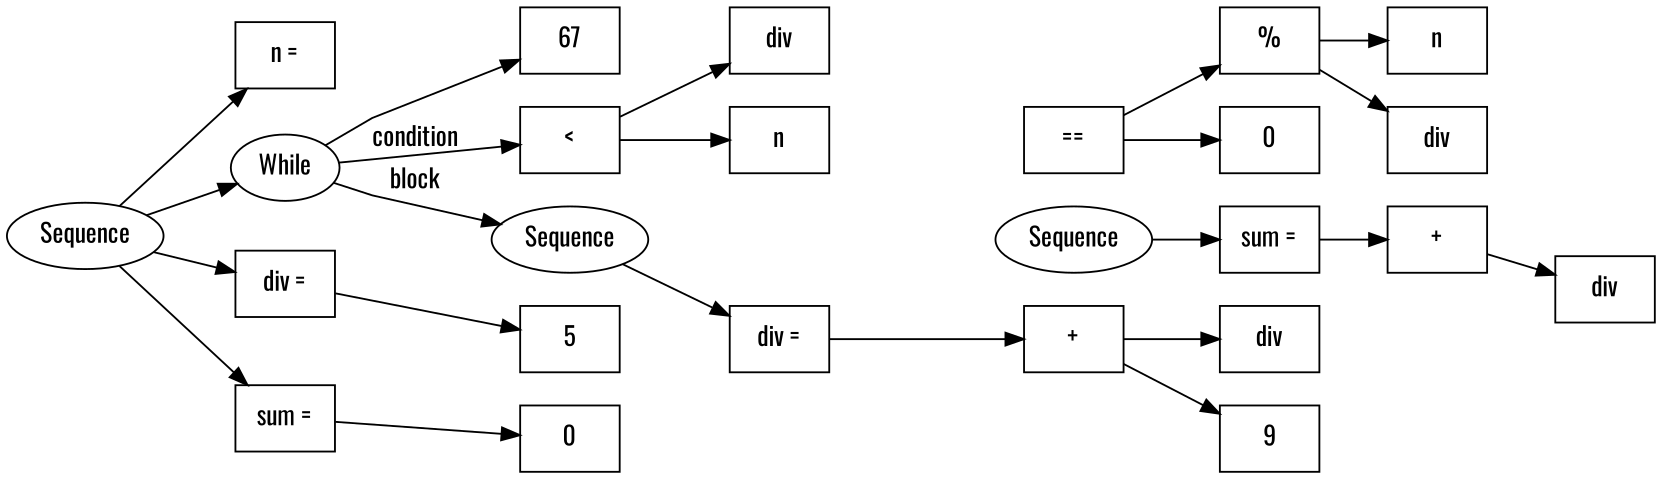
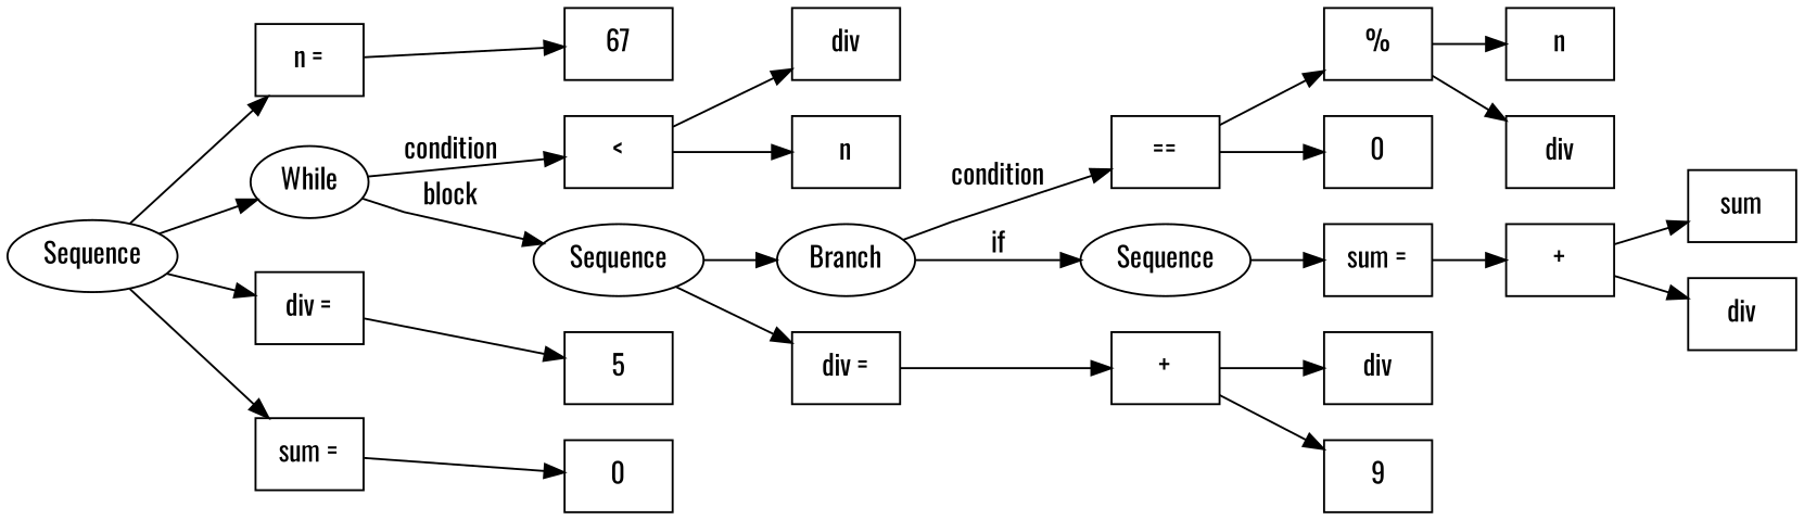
  digraph {
    fontname=Oswald
    rankdir=LR
    splines=polyline
    node [fontname=Oswald shape=box]
    edge [fontname=Oswald]
    n1 [label=Sequence shape=""]
    n2 [label="n ="]
    n3 [label="div ="]
    n4 [label="sum ="]
    n5 [label=While shape=""]
    n6 [label=67]
    n7 [label=5]
    n8 [label=0]
    n9 [label="<"]
    n10 [label=Sequence shape=""]
    n11 [label=div]
    n12 [label=n]
+   n13 [label=Branch shape=""]
    n14 [label="div ="]
    n15 [label="=="]
    n16 [label=Sequence shape=""]
    n17 [label="+"]
    n18 [label="%"]
    n19 [label=0]
    n20 [label="sum ="]
    n21 [label=n]
    n22 [label=div]
    n23 [label="+"]
+   n24 [label=sum]
    n25 [label=div]
    n26 [label=div]
    n27 [label=9]
    n1 -> n2
    n1 -> n3
    n1 -> n4
    n1 -> n5
-   n5 -> n6
+   n2 -> n6
    n3 -> n7
    n4 -> n8
    n5 -> n9 [label=condition]
    n5 -> n10 [label=block]
    n9 -> n11
    n9 -> n12
+   n10 -> n13
    n10 -> n14
+   n13 -> n15 [label=condition]
+   n13 -> n16 [label=if]
    n14 -> n17
    n15 -> n18
    n15 -> n19
    n16 -> n20
    n17 -> n26
    n17 -> n27
    n18 -> n21
    n18 -> n22
    n20 -> n23
+   n23 -> n24
    n23 -> n25
  }
